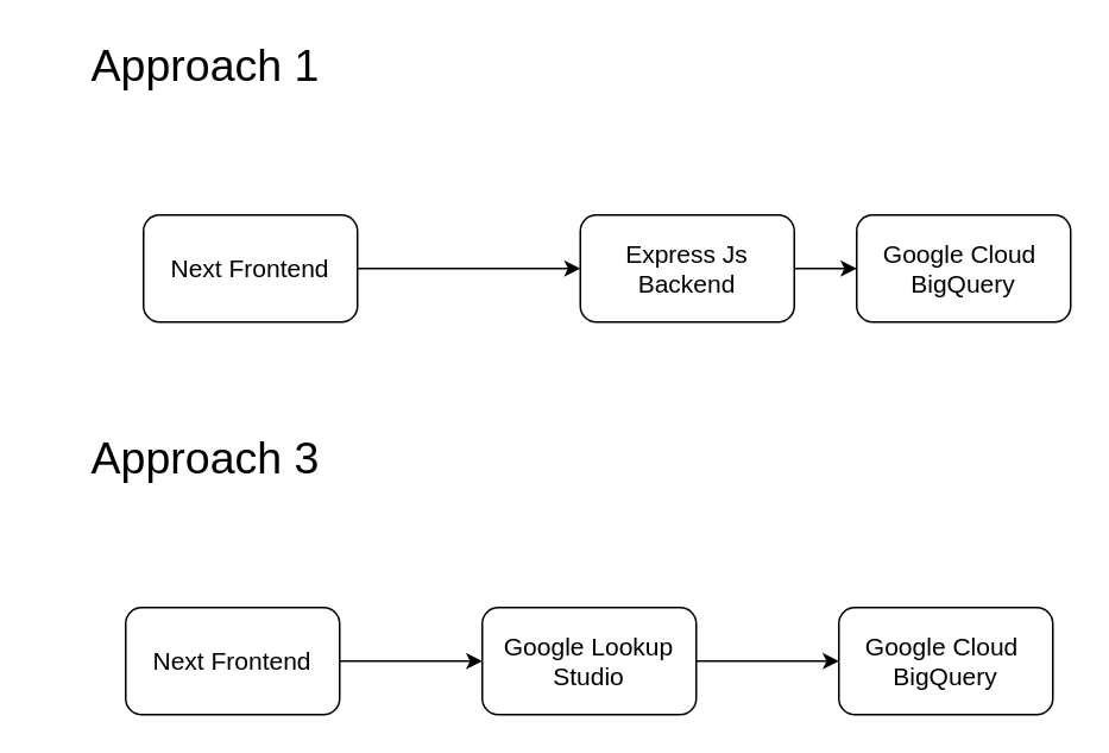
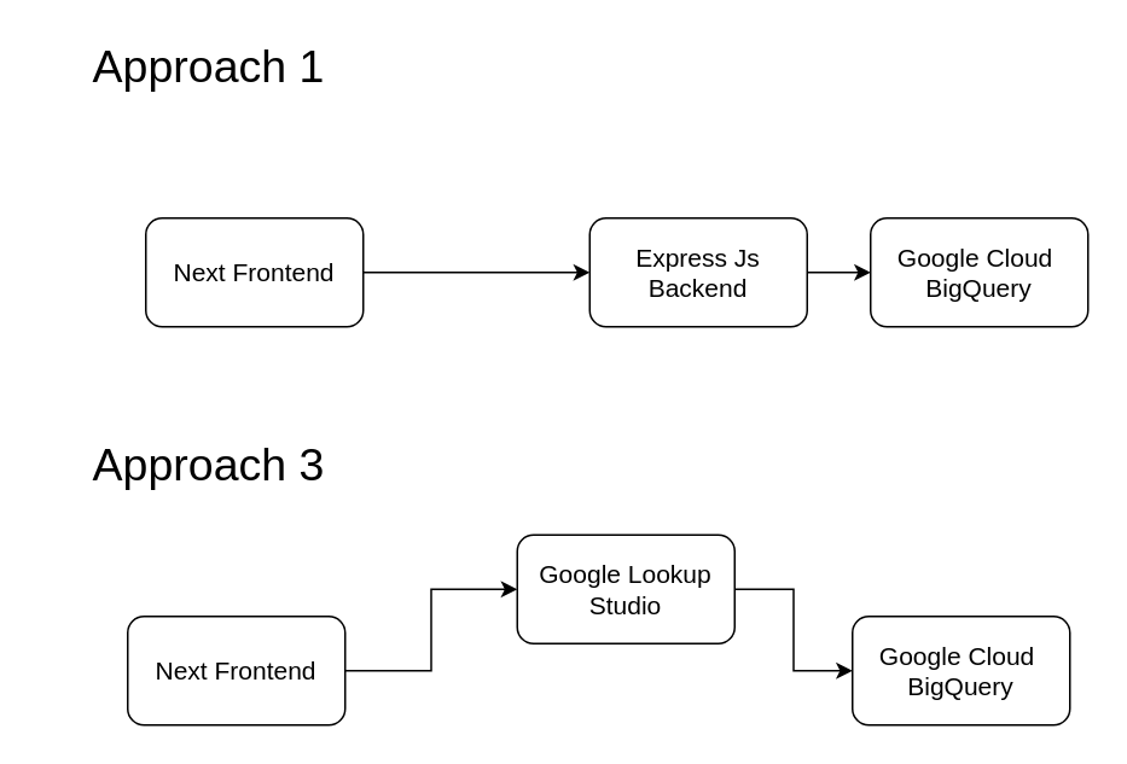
  <mxCell id="0" />
  <mxCell id="1" parent="0" />
  <mxCell id="2" value="" style="edgeStyle=orthogonalEdgeStyle;rounded=0;orthogonalLoop=1;jettySize=auto;html=1;fontSize=14;" edge="1" parent="1" source="3" target="5"><mxGeometry relative="1" as="geometry" /></mxCell>
  <mxCell id="3" value="Next Frontend" style="rounded=1;whiteSpace=wrap;html=1;fontSize=14;" vertex="1" parent="1"><mxGeometry x="80" y="120" width="120" height="60" as="geometry" /></mxCell>
  <mxCell id="4" value="" style="edgeStyle=orthogonalEdgeStyle;rounded=0;orthogonalLoop=1;jettySize=auto;html=1;fontSize=14;" edge="1" parent="1" source="5" target="6"><mxGeometry relative="1" as="geometry" /></mxCell>
  <mxCell id="5" value="Express Js Backend" style="whiteSpace=wrap;html=1;rounded=1;fontSize=14;" vertex="1" parent="1"><mxGeometry x="325" y="120" width="120" height="60" as="geometry" /></mxCell>
  <mxCell id="6" value="Google Cloud&amp;nbsp;&lt;div style=&quot;font-size: 14px;&quot;&gt;BigQuery&lt;/div&gt;" style="whiteSpace=wrap;html=1;rounded=1;fontSize=14;" vertex="1" parent="1"><mxGeometry x="480" y="120" width="120" height="60" as="geometry" /></mxCell>
  <mxCell id="7" value="Approach 1" style="text;html=1;align=center;verticalAlign=middle;whiteSpace=wrap;rounded=0;fontSize=25;" vertex="1" parent="1"><mxGeometry x="20" y="20" width="190" height="30" as="geometry" /></mxCell>
  <mxCell id="8" value="Approach 3" style="text;html=1;align=center;verticalAlign=middle;whiteSpace=wrap;rounded=0;fontSize=25;" vertex="1" parent="1"><mxGeometry x="20" y="240" width="190" height="30" as="geometry" /></mxCell>
  <mxCell id="9" value="" style="edgeStyle=orthogonalEdgeStyle;rounded=0;orthogonalLoop=1;jettySize=auto;html=1;fontSize=14;" edge="1" source="10" target="12" parent="1"><mxGeometry relative="1" as="geometry" /></mxCell>
  <mxCell id="10" value="Next Frontend" style="rounded=1;whiteSpace=wrap;html=1;fontSize=14;" vertex="1" parent="1"><mxGeometry x="70" y="340" width="120" height="60" as="geometry" /></mxCell>
  <mxCell id="11" value="" style="edgeStyle=orthogonalEdgeStyle;rounded=0;orthogonalLoop=1;jettySize=auto;html=1;fontSize=14;" edge="1" source="12" target="13" parent="1"><mxGeometry relative="1" as="geometry" /></mxCell>
- <mxCell id="12" value="Google Lookup Studio" style="whiteSpace=wrap;html=1;rounded=1;fontSize=14;" vertex="1" parent="1"><mxGeometry x="270" y="340" width="120" height="60" as="geometry" /></mxCell>
+ <mxCell id="12" value="Google Lookup Studio" style="whiteSpace=wrap;html=1;rounded=1;fontSize=14;" vertex="1" parent="1"><mxGeometry x="285" y="295" width="120" height="60" as="geometry" /></mxCell>
  <mxCell id="13" value="Google Cloud&amp;nbsp;&lt;div style=&quot;font-size: 14px;&quot;&gt;BigQuery&lt;/div&gt;" style="whiteSpace=wrap;html=1;rounded=1;fontSize=14;" vertex="1" parent="1"><mxGeometry x="470" y="340" width="120" height="60" as="geometry" /></mxCell>
